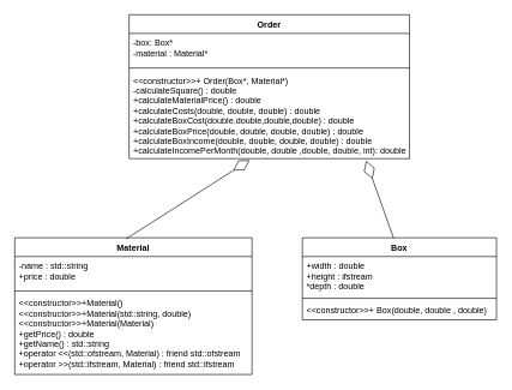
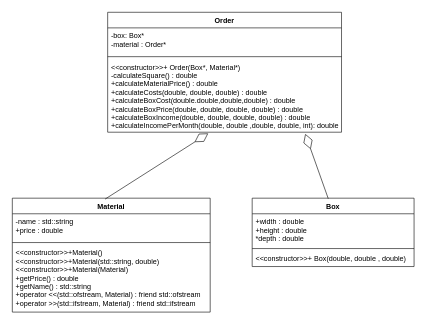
  <mxCell id="0" />
  <mxCell id="1" parent="0" />
  <mxCell id="2" value="Box" style="swimlane;fontStyle=1;align=center;verticalAlign=top;childLayout=stackLayout;horizontal=1;startSize=26;horizontalStack=0;resizeParent=1;resizeParentMax=0;resizeLast=0;collapsible=1;marginBottom=0;" vertex="1" parent="1"><mxGeometry x="420" y="330" width="270" height="114" as="geometry" /></mxCell>
- <mxCell id="3" value="+width : double&#10;+height : ifstream &#10;*depth : double" style="text;strokeColor=none;fillColor=none;align=left;verticalAlign=top;spacingLeft=4;spacingRight=4;overflow=hidden;rotatable=0;points=[[0,0.5],[1,0.5]];portConstraint=eastwest;" vertex="1" parent="2"><mxGeometry y="26" width="270" height="54" as="geometry" /></mxCell>
+ <mxCell id="3" value="+width : double&#10;+height : double &#10;*depth : double" style="text;strokeColor=none;fillColor=none;align=left;verticalAlign=top;spacingLeft=4;spacingRight=4;overflow=hidden;rotatable=0;points=[[0,0.5],[1,0.5]];portConstraint=eastwest;" vertex="1" parent="2"><mxGeometry y="26" width="270" height="54" as="geometry" /></mxCell>
  <mxCell id="4" value="" style="line;strokeWidth=1;fillColor=none;align=left;verticalAlign=middle;spacingTop=-1;spacingLeft=3;spacingRight=3;rotatable=0;labelPosition=right;points=[];portConstraint=eastwest;strokeColor=inherit;" vertex="1" parent="2"><mxGeometry y="80" width="270" height="8" as="geometry" /></mxCell>
  <mxCell id="5" value="&lt;&lt;constructor&gt;&gt;+ Box(double, double , double)" style="text;strokeColor=none;fillColor=none;align=left;verticalAlign=top;spacingLeft=4;spacingRight=4;overflow=hidden;rotatable=0;points=[[0,0.5],[1,0.5]];portConstraint=eastwest;" vertex="1" parent="2"><mxGeometry y="88" width="270" height="26" as="geometry" /></mxCell>
  <mxCell id="6" value="Material" style="swimlane;fontStyle=1;align=center;verticalAlign=top;childLayout=stackLayout;horizontal=1;startSize=26;horizontalStack=0;resizeParent=1;resizeParentMax=0;resizeLast=0;collapsible=1;marginBottom=0;" vertex="1" parent="1"><mxGeometry x="20" y="330" width="330" height="190" as="geometry" /></mxCell>
  <mxCell id="7" value="-name : std::string&#10;+price : double" style="text;strokeColor=none;fillColor=none;align=left;verticalAlign=top;spacingLeft=4;spacingRight=4;overflow=hidden;rotatable=0;points=[[0,0.5],[1,0.5]];portConstraint=eastwest;" vertex="1" parent="6"><mxGeometry y="26" width="330" height="44" as="geometry" /></mxCell>
  <mxCell id="8" value="" style="line;strokeWidth=1;fillColor=none;align=left;verticalAlign=middle;spacingTop=-1;spacingLeft=3;spacingRight=3;rotatable=0;labelPosition=right;points=[];portConstraint=eastwest;strokeColor=inherit;" vertex="1" parent="6"><mxGeometry y="70" width="330" height="8" as="geometry" /></mxCell>
  <mxCell id="9" value="&lt;&lt;constructor&gt;&gt;+Material()&#10;&lt;&lt;constructor&gt;&gt;+Material(std::string, double)&#10;&lt;&lt;constructor&gt;&gt;+Material(Material)&#10;+getPrice() : double&#10;+getName() : std::string&#10;+operator &lt;&lt;(std::ofstream, Material) : friend std::ofstream&#10;+operator &gt;&gt;(std::ifstream, Material) : friend std::ifstream&#10;" style="text;strokeColor=none;fillColor=none;align=left;verticalAlign=top;spacingLeft=4;spacingRight=4;overflow=hidden;rotatable=0;points=[[0,0.5],[1,0.5]];portConstraint=eastwest;" vertex="1" parent="6"><mxGeometry y="78" width="330" height="112" as="geometry" /></mxCell>
  <mxCell id="10" value="Order" style="swimlane;fontStyle=1;align=center;verticalAlign=top;childLayout=stackLayout;horizontal=1;startSize=26;horizontalStack=0;resizeParent=1;resizeParentMax=0;resizeLast=0;collapsible=1;marginBottom=0;" vertex="1" parent="1"><mxGeometry x="179" y="20" width="390" height="200" as="geometry" /></mxCell>
- <mxCell id="11" value="-box: Box*&#10;-material : Material*" style="text;strokeColor=none;fillColor=none;align=left;verticalAlign=top;spacingLeft=4;spacingRight=4;overflow=hidden;rotatable=0;points=[[0,0.5],[1,0.5]];portConstraint=eastwest;" vertex="1" parent="10"><mxGeometry y="26" width="390" height="44" as="geometry" /></mxCell>
+ <mxCell id="11" value="-box: Box*&#10;-material : Order*" style="text;strokeColor=none;fillColor=none;align=left;verticalAlign=top;spacingLeft=4;spacingRight=4;overflow=hidden;rotatable=0;points=[[0,0.5],[1,0.5]];portConstraint=eastwest;" vertex="1" parent="10"><mxGeometry y="26" width="390" height="44" as="geometry" /></mxCell>
  <mxCell id="12" value="" style="line;strokeWidth=1;fillColor=none;align=left;verticalAlign=middle;spacingTop=-1;spacingLeft=3;spacingRight=3;rotatable=0;labelPosition=right;points=[];portConstraint=eastwest;strokeColor=inherit;" vertex="1" parent="10"><mxGeometry y="70" width="390" height="8" as="geometry" /></mxCell>
  <mxCell id="13" value="&lt;&lt;constructor&gt;&gt;+ Order(Box*, Material*)&#10;-calculateSquare() : double&#10;+calculateMaterialPrice() : double&#10;+calculateCosts(double, double, double) : double&#10;+calculateBoxCost(double.double,double,double) : double&#10;+calculateBoxPrice(double, double, double, double) : double&#10;+calculateBoxIncome(double, double, double, double) : double&#10;+calculateIncomePerMonth(double, double ,double, double, int): double" style="text;strokeColor=none;fillColor=none;align=left;verticalAlign=top;spacingLeft=4;spacingRight=4;overflow=hidden;rotatable=0;points=[[0,0.5],[1,0.5]];portConstraint=eastwest;" vertex="1" parent="10"><mxGeometry y="78" width="390" height="122" as="geometry" /></mxCell>
  <mxCell id="14" value="" style="endArrow=diamondThin;endFill=0;endSize=24;html=1;rounded=0;entryX=0.43;entryY=1.016;entryDx=0;entryDy=0;entryPerimeter=0;exitX=0.469;exitY=0.008;exitDx=0;exitDy=0;exitPerimeter=0;" edge="1" parent="1" source="6" target="13"><mxGeometry width="160" relative="1" as="geometry"><mxPoint x="370" y="300" as="sourcePoint" /><mxPoint x="530" y="300" as="targetPoint" /></mxGeometry></mxCell>
  <mxCell id="15" value="" style="endArrow=diamondThin;endFill=0;endSize=24;html=1;rounded=0;entryX=0.845;entryY=1.023;entryDx=0;entryDy=0;entryPerimeter=0;exitX=0.47;exitY=0.007;exitDx=0;exitDy=0;exitPerimeter=0;" edge="1" parent="1" source="2" target="13"><mxGeometry width="160" relative="1" as="geometry"><mxPoint x="470" y="290" as="sourcePoint" /><mxPoint x="630" y="290" as="targetPoint" /></mxGeometry></mxCell>
